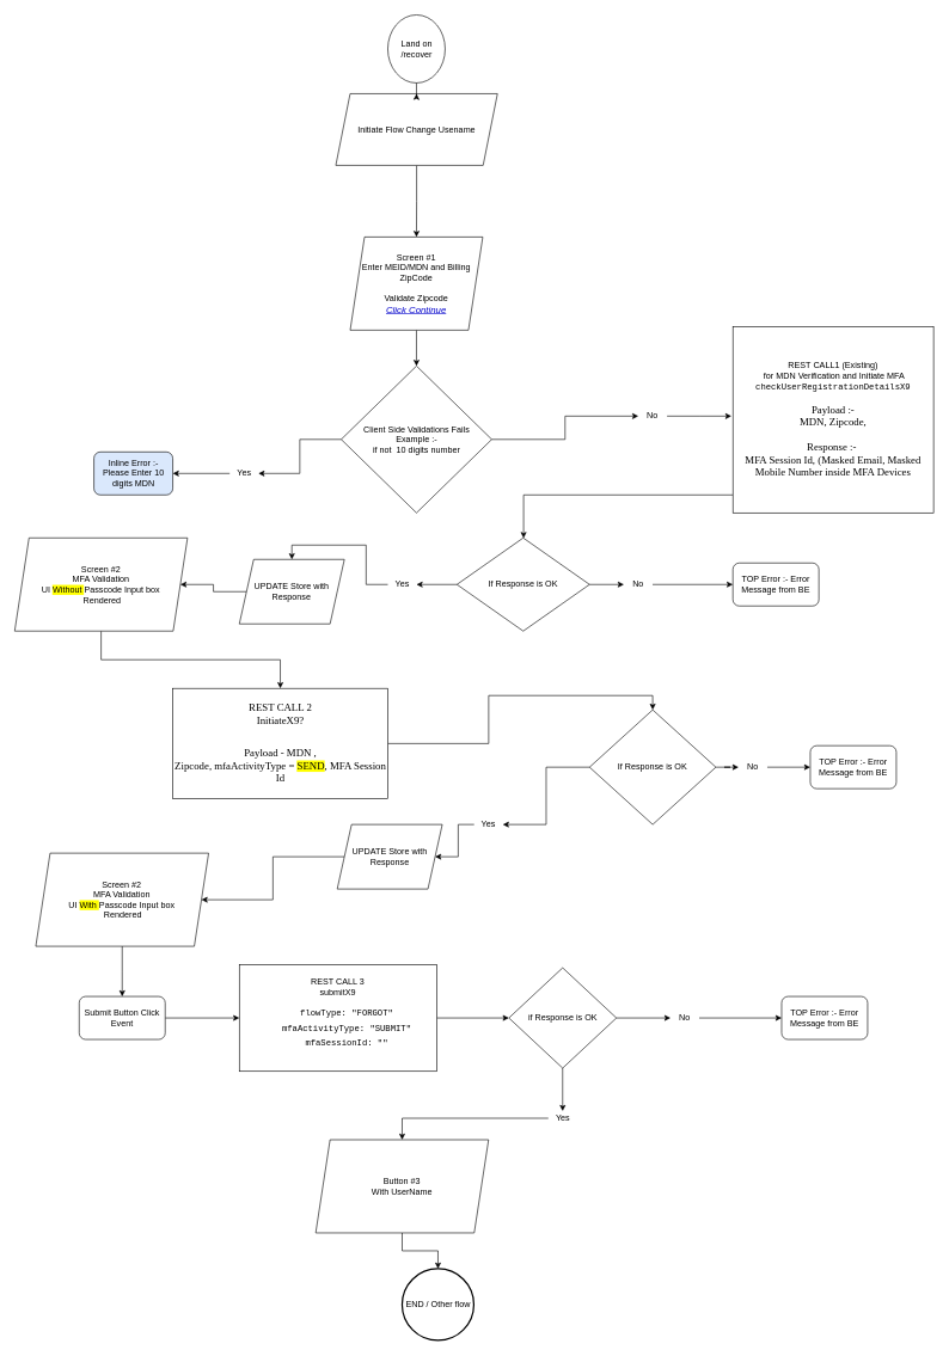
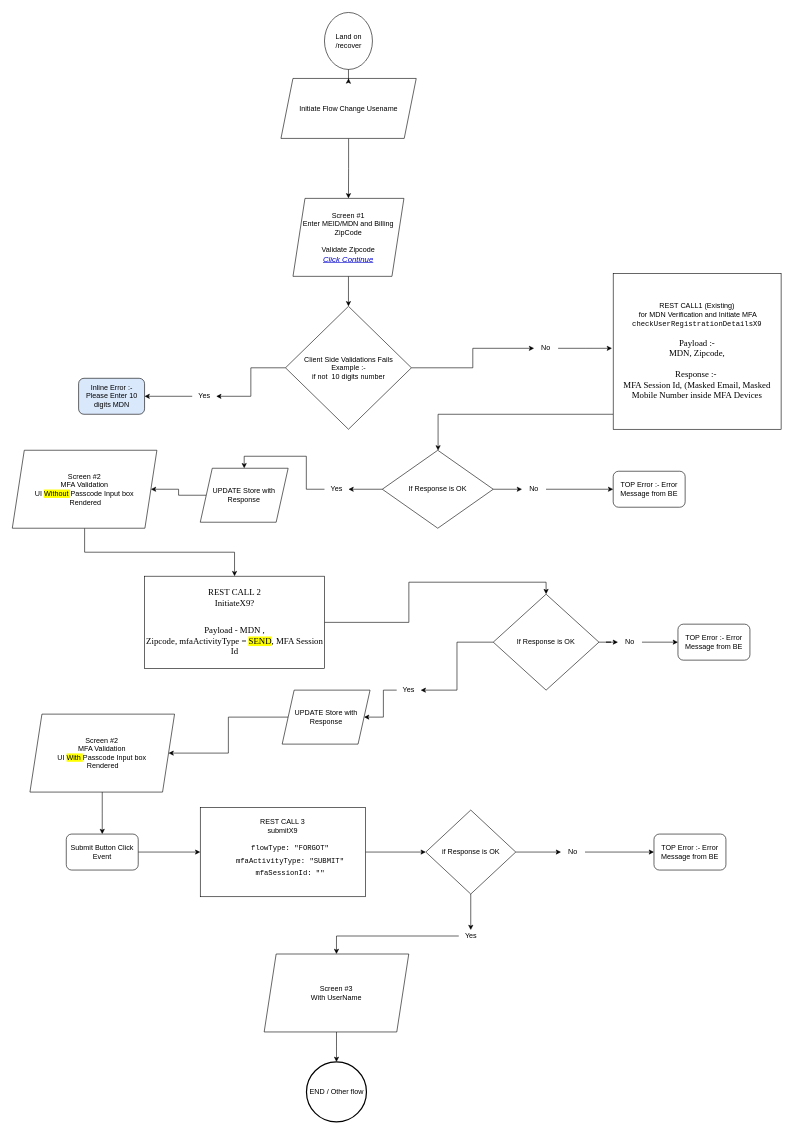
  <mxCell id="0" />
  <mxCell id="1" parent="0" />
  <mxCell id="2" style="edgeStyle=orthogonalEdgeStyle;rounded=0;orthogonalLoop=1;jettySize=auto;html=1;entryX=0.5;entryY=0;entryDx=0;entryDy=0;" parent="1" source="57" target="5" edge="1"><mxGeometry relative="1" as="geometry" /></mxCell>
  <mxCell id="3" value="Land on /recover" style="ellipse;whiteSpace=wrap;html=1;aspect=fixed;" parent="1" vertex="1"><mxGeometry x="540.56" y="20" width="80" height="95" as="geometry" /></mxCell>
  <mxCell id="4" style="edgeStyle=orthogonalEdgeStyle;rounded=0;orthogonalLoop=1;jettySize=auto;html=1;" edge="1" parent="1" source="5" target="33"><mxGeometry relative="1" as="geometry"><mxPoint x="450" y="570" as="targetPoint" /></mxGeometry></mxCell>
  <mxCell id="5" value="Screen #1&lt;br&gt;Enter MEID/MDN and Billing ZipCode&lt;br&gt;&lt;br&gt;Validate Zipcode&lt;br&gt;&lt;font color=&quot;#0000cc&quot; style=&quot;font-size: 13px&quot;&gt;&lt;i&gt;&lt;u&gt;Click Continue&lt;/u&gt;&lt;/i&gt;&lt;/font&gt;" style="shape=parallelogram;perimeter=parallelogramPerimeter;whiteSpace=wrap;html=1;fixedSize=1;" parent="1" vertex="1"><mxGeometry x="488.06" y="330" width="185" height="130" as="geometry" /></mxCell>
  <mxCell id="6" style="edgeStyle=orthogonalEdgeStyle;rounded=0;orthogonalLoop=1;jettySize=auto;html=1;" parent="1" source="37" target="9" edge="1"><mxGeometry relative="1" as="geometry" /></mxCell>
  <mxCell id="7" style="edgeStyle=orthogonalEdgeStyle;rounded=0;orthogonalLoop=1;jettySize=auto;html=1;entryX=0.5;entryY=0;entryDx=0;entryDy=0;" edge="1" parent="1" source="45" target="52"><mxGeometry relative="1" as="geometry" /></mxCell>
  <mxCell id="8" value="If Response is OK" style="rhombus;whiteSpace=wrap;html=1;" parent="1" vertex="1"><mxGeometry x="637" y="750" width="185" height="130" as="geometry" /></mxCell>
  <mxCell id="9" value="TOP Error :- Error Message from BE" style="rounded=1;whiteSpace=wrap;html=1;" parent="1" vertex="1"><mxGeometry x="1022" y="785" width="120" height="60" as="geometry" /></mxCell>
  <mxCell id="10" style="edgeStyle=orthogonalEdgeStyle;rounded=0;orthogonalLoop=1;jettySize=auto;html=1;entryX=0;entryY=0.5;entryDx=0;entryDy=0;" edge="1" parent="1" source="47" target="13"><mxGeometry relative="1" as="geometry" /></mxCell>
  <mxCell id="11" style="edgeStyle=orthogonalEdgeStyle;rounded=0;orthogonalLoop=1;jettySize=auto;html=1;" edge="1" parent="1" source="53" target="23"><mxGeometry relative="1" as="geometry" /></mxCell>
  <mxCell id="12" value="If Response is OK&lt;span&gt;&lt;br&gt;&lt;/span&gt;" style="rhombus;whiteSpace=wrap;html=1;" parent="1" vertex="1"><mxGeometry x="822" y="990" width="176.25" height="160" as="geometry" /></mxCell>
  <mxCell id="13" value="TOP Error :- Error Message from BE" style="rounded=1;whiteSpace=wrap;html=1;" parent="1" vertex="1"><mxGeometry x="1130" y="1040" width="120" height="60" as="geometry" /></mxCell>
  <mxCell id="14" style="edgeStyle=orthogonalEdgeStyle;rounded=0;orthogonalLoop=1;jettySize=auto;html=1;" edge="1" parent="1" source="15" target="19"><mxGeometry relative="1" as="geometry" /></mxCell>
  <mxCell id="15" value="Screen #2&lt;br&gt;MFA Validation&lt;br&gt;UI &lt;span style=&quot;background-color: rgb(255 , 255 , 0)&quot;&gt;Without&lt;font color=&quot;#ffff33&quot;&gt; &lt;/font&gt;&lt;/span&gt;Passcode Input box&lt;br&gt;&amp;nbsp;Rendered" style="shape=parallelogram;perimeter=parallelogramPerimeter;whiteSpace=wrap;html=1;fixedSize=1;" parent="1" vertex="1"><mxGeometry x="20" y="750" width="241.13" height="130" as="geometry" /></mxCell>
  <mxCell id="16" style="edgeStyle=orthogonalEdgeStyle;rounded=0;orthogonalLoop=1;jettySize=auto;html=1;entryX=0;entryY=0.5;entryDx=0;entryDy=0;" edge="1" parent="1" source="17" target="28"><mxGeometry relative="1" as="geometry" /></mxCell>
  <mxCell id="17" value="REST CALL 3&lt;br&gt;submitX9&lt;br&gt;&lt;ol class=&quot;children expanded&quot; style=&quot;box-sizing: border-box ; min-width: 0px ; min-height: 0px ; list-style-type: none ; padding-left: 10px ; font-family: &amp;#34;consolas&amp;#34; , &amp;#34;lucida console&amp;#34; , &amp;#34;courier new&amp;#34; , monospace&quot;&gt;&lt;li tabindex=&quot;0&quot; class=&quot;force-white-icons selected&quot; style=&quot;box-sizing: border-box ; min-width: 0px ; min-height: 12px ; outline-width: 0px ; text-overflow: ellipsis ; position: relative ; display: block ; align-items: center ; padding-left: 5px ; line-height: 20px ; margin-top: 1px ; margin-left: 10px&quot;&gt;&lt;span class=&quot;name-and-value&quot; style=&quot;box-sizing: border-box ; min-width: 0px ; min-height: 0px ; overflow: hidden ; text-overflow: ellipsis ; line-height: 16px&quot;&gt;&lt;span class=&quot;name&quot; style=&quot;box-sizing: border-box ; min-width: 0px ; min-height: 0px&quot;&gt;flowType&lt;/span&gt;:&amp;nbsp;&lt;span class=&quot;object-value-string value&quot; style=&quot;box-sizing: border-box ; min-width: 0px ; min-height: 0px&quot;&gt;&lt;span class=&quot;object-value-string-quote&quot; style=&quot;box-sizing: border-box ; min-width: 0px ; min-height: 0px&quot;&gt;&quot;&lt;/span&gt;FORGOT&lt;span class=&quot;object-value-string-quote&quot; style=&quot;box-sizing: border-box ; min-width: 0px ; min-height: 0px&quot;&gt;&quot;&lt;/span&gt;&lt;/span&gt;&lt;/span&gt;&lt;/li&gt;&lt;li style=&quot;box-sizing: border-box ; min-width: 0px ; min-height: 12px ; text-overflow: ellipsis ; position: relative ; display: block ; align-items: center ; padding-left: 5px ; line-height: 20px ; margin-top: 1px ; margin-left: 10px&quot;&gt;&lt;span class=&quot;name-and-value&quot; style=&quot;box-sizing: border-box ; min-width: 0px ; min-height: 0px ; overflow: hidden ; text-overflow: ellipsis ; line-height: 16px&quot;&gt;&lt;span class=&quot;name&quot; style=&quot;box-sizing: border-box ; min-width: 0px ; min-height: 0px&quot;&gt;mfaActivityType&lt;/span&gt;:&amp;nbsp;&lt;span class=&quot;object-value-string value&quot; style=&quot;box-sizing: border-box ; min-width: 0px ; min-height: 0px&quot;&gt;&lt;span class=&quot;object-value-string-quote&quot; style=&quot;box-sizing: border-box ; min-width: 0px ; min-height: 0px&quot;&gt;&quot;&lt;/span&gt;SUBMIT&lt;span class=&quot;object-value-string-quote&quot; style=&quot;box-sizing: border-box ; min-width: 0px ; min-height: 0px&quot;&gt;&quot;&lt;/span&gt;&lt;/span&gt;&lt;/span&gt;&lt;/li&gt;&lt;li style=&quot;box-sizing: border-box ; min-width: 0px ; min-height: 12px ; text-overflow: ellipsis ; position: relative ; display: block ; align-items: center ; padding-left: 5px ; line-height: 20px ; margin-top: 1px ; margin-left: 10px&quot;&gt;&lt;span class=&quot;name-and-value&quot; style=&quot;box-sizing: border-box ; min-width: 0px ; min-height: 0px ; overflow: hidden ; text-overflow: ellipsis ; line-height: 16px&quot;&gt;&lt;span class=&quot;name&quot; style=&quot;box-sizing: border-box ; min-width: 0px ; min-height: 0px&quot;&gt;mfaSessionId&lt;/span&gt;:&amp;nbsp;&lt;span class=&quot;object-value-string value&quot; style=&quot;box-sizing: border-box ; min-width: 0px ; min-height: 0px&quot;&gt;&lt;span class=&quot;object-value-string-quote&quot; style=&quot;box-sizing: border-box ; min-width: 0px ; min-height: 0px&quot;&gt;&quot;&lt;/span&gt;&lt;span class=&quot;object-value-string-quote&quot; style=&quot;box-sizing: border-box ; min-width: 0px ; min-height: 0px&quot;&gt;&quot;&lt;/span&gt;&lt;/span&gt;&lt;/span&gt;&lt;/li&gt;&lt;/ol&gt;" style="whiteSpace=wrap;html=1;" parent="1" vertex="1"><mxGeometry x="333.44" y="1345.5" width="275.5" height="149" as="geometry" /></mxCell>
  <mxCell id="18" style="edgeStyle=orthogonalEdgeStyle;rounded=0;orthogonalLoop=1;jettySize=auto;html=1;entryX=0.5;entryY=0;entryDx=0;entryDy=0;" edge="1" parent="1" source="19" target="12"><mxGeometry relative="1" as="geometry" /></mxCell>
  <mxCell id="19" value="&lt;span style=&quot;font-family: &amp;#34;calibri&amp;#34; ; font-size: 14.667px&quot;&gt;REST CALL 2&lt;/span&gt;&lt;p style=&quot;margin: 0in ; font-family: &amp;#34;calibri&amp;#34; ; font-size: 11.0pt&quot;&gt;InitiateX9?&lt;/p&gt;&lt;br&gt;&lt;br&gt;&lt;p style=&quot;margin: 0in ; font-family: &amp;#34;calibri&amp;#34; ; font-size: 11.0pt&quot;&gt;Payload - MDN ,&lt;br&gt;Zipcode, mfaActivityType = &lt;span style=&quot;background-color: rgb(255 , 255 , 0)&quot;&gt;SEND&lt;/span&gt;, MFA Session Id&lt;/p&gt;" style="whiteSpace=wrap;html=1;" parent="1" vertex="1"><mxGeometry x="240.56" y="960" width="300" height="154" as="geometry" /></mxCell>
  <mxCell id="20" style="edgeStyle=orthogonalEdgeStyle;rounded=0;orthogonalLoop=1;jettySize=auto;html=1;" edge="1" parent="1" source="21" target="8"><mxGeometry relative="1" as="geometry"><Array as="points"><mxPoint x="1199" y="690" /><mxPoint x="730" y="690" /></Array></mxGeometry></mxCell>
  <mxCell id="21" value="&lt;span style=&quot;text-align: left&quot;&gt;REST CALL1 (Existing)&lt;/span&gt;&lt;br style=&quot;text-align: left&quot;&gt;&lt;span style=&quot;text-align: left&quot;&gt;&amp;nbsp;for MDN Verification and Initiate MFA&lt;/span&gt;&lt;br style=&quot;text-align: left&quot;&gt;&lt;font face=&quot;consolas, lucida console, courier new, monospace&quot; style=&quot;text-align: left&quot;&gt;checkUserRegistrationDetailsX9&lt;br&gt;&lt;br&gt;&lt;/font&gt;&lt;p style=&quot;margin: 0in ; font-family: &amp;#34;calibri&amp;#34; ; font-size: 11pt&quot;&gt;Payload :-&lt;/p&gt;&lt;p style=&quot;margin: 0in ; font-family: &amp;#34;calibri&amp;#34; ; font-size: 11pt&quot;&gt;MDN, Zipcode,&lt;/p&gt;&lt;p style=&quot;margin: 0in ; font-family: &amp;#34;calibri&amp;#34; ; font-size: 11pt&quot;&gt;&lt;span style=&quot;background-color: rgb(255 , 255 , 0)&quot;&gt;&lt;br&gt;&lt;/span&gt;&lt;/p&gt;&lt;p style=&quot;margin: 0in ; font-family: &amp;#34;calibri&amp;#34; ; font-size: 11pt&quot;&gt;Response :-&amp;nbsp;&lt;/p&gt;&lt;p style=&quot;margin: 0in ; font-family: &amp;#34;calibri&amp;#34; ; font-size: 11pt&quot;&gt;MFA Session Id, (Masked Email, Masked Mobile Number inside MFA Devices&lt;/p&gt;" style="whiteSpace=wrap;html=1;" vertex="1" parent="1"><mxGeometry x="1022" y="455" width="280" height="260" as="geometry" /></mxCell>
  <mxCell id="22" style="edgeStyle=orthogonalEdgeStyle;rounded=0;orthogonalLoop=1;jettySize=auto;html=1;entryX=0.5;entryY=0;entryDx=0;entryDy=0;" edge="1" parent="1" source="23" target="40"><mxGeometry relative="1" as="geometry" /></mxCell>
  <mxCell id="23" value="Screen #2&lt;br&gt;MFA Validation&lt;br&gt;UI &lt;span style=&quot;background-color: rgb(255 , 255 , 0)&quot;&gt;With&lt;font color=&quot;#ffff33&quot;&gt;&amp;nbsp;&lt;/font&gt;&lt;/span&gt;Passcode Input box&lt;br&gt;&amp;nbsp;Rendered" style="shape=parallelogram;perimeter=parallelogramPerimeter;whiteSpace=wrap;html=1;fixedSize=1;" vertex="1" parent="1"><mxGeometry x="49.43" y="1190" width="241.13" height="130" as="geometry" /></mxCell>
  <mxCell id="24" style="edgeStyle=orthogonalEdgeStyle;rounded=0;orthogonalLoop=1;jettySize=auto;html=1;" edge="1" parent="1" source="25" target="29"><mxGeometry relative="1" as="geometry" /></mxCell>
- <mxCell id="25" value="Button #3&lt;br&gt;With UserName" style="shape=parallelogram;perimeter=parallelogramPerimeter;whiteSpace=wrap;html=1;fixedSize=1;" vertex="1" parent="1"><mxGeometry x="439.99" y="1590" width="241.13" height="130" as="geometry" /></mxCell>
+ <mxCell id="25" value="Screen #3&lt;br&gt;With UserName" style="shape=parallelogram;perimeter=parallelogramPerimeter;whiteSpace=wrap;html=1;fixedSize=1;" vertex="1" parent="1"><mxGeometry x="439.99" y="1590" width="241.13" height="130" as="geometry" /></mxCell>
  <mxCell id="26" style="edgeStyle=orthogonalEdgeStyle;rounded=0;orthogonalLoop=1;jettySize=auto;html=1;entryX=0.5;entryY=0;entryDx=0;entryDy=0;" edge="1" parent="1" source="43" target="25"><mxGeometry relative="1" as="geometry" /></mxCell>
  <mxCell id="27" style="edgeStyle=orthogonalEdgeStyle;rounded=0;orthogonalLoop=1;jettySize=auto;html=1;entryX=0;entryY=0.5;entryDx=0;entryDy=0;" edge="1" parent="1" source="41" target="30"><mxGeometry relative="1" as="geometry" /></mxCell>
  <mxCell id="28" value="if Response is OK" style="rhombus;whiteSpace=wrap;html=1;" vertex="1" parent="1"><mxGeometry x="709.5" y="1350" width="150" height="140" as="geometry" /></mxCell>
- <mxCell id="29" value="END / Other flow" style="strokeWidth=2;html=1;shape=mxgraph.flowchart.start_2;whiteSpace=wrap;" vertex="1" parent="1"><mxGeometry x="560.56" y="1770" width="100" height="100" as="geometry" /></mxCell>
+ <mxCell id="29" value="END / Other flow" style="strokeWidth=2;html=1;shape=mxgraph.flowchart.start_2;whiteSpace=wrap;" vertex="1" parent="1"><mxGeometry x="510.56" y="1770" width="100" height="100" as="geometry" /></mxCell>
  <mxCell id="30" value="TOP Error :- Error Message from BE" style="rounded=1;whiteSpace=wrap;html=1;" vertex="1" parent="1"><mxGeometry x="1090" y="1390" width="120" height="60" as="geometry" /></mxCell>
  <mxCell id="31" style="edgeStyle=orthogonalEdgeStyle;rounded=0;orthogonalLoop=1;jettySize=auto;html=1;entryX=1;entryY=0.5;entryDx=0;entryDy=0;" edge="1" parent="1" source="35" target="34"><mxGeometry relative="1" as="geometry"><mxPoint x="220" y="585" as="targetPoint" /></mxGeometry></mxCell>
  <mxCell id="32" style="edgeStyle=orthogonalEdgeStyle;rounded=0;orthogonalLoop=1;jettySize=auto;html=1;" edge="1" parent="1" source="55"><mxGeometry relative="1" as="geometry"><mxPoint x="1020" y="580" as="targetPoint" /></mxGeometry></mxCell>
  <mxCell id="33" value="Client Side Validations Fails&lt;br&gt;&amp;nbsp;Example :-&amp;nbsp;&lt;br&gt;if not&amp;nbsp; 10 digits number" style="rhombus;whiteSpace=wrap;html=1;" vertex="1" parent="1"><mxGeometry x="475.56" y="510" width="210" height="205" as="geometry" /></mxCell>
  <mxCell id="34" value="Inline Error :- Please Enter 10 digits MDN" style="rounded=1;whiteSpace=wrap;html=1;fillColor=#dae8fc;" vertex="1" parent="1"><mxGeometry x="130.56" y="630" width="110" height="60" as="geometry" /></mxCell>
  <mxCell id="35" value="Yes" style="text;html=1;align=center;verticalAlign=middle;resizable=0;points=[];autosize=1;" vertex="1" parent="1"><mxGeometry x="320" y="650" width="40" height="20" as="geometry" /></mxCell>
  <mxCell id="36" style="edgeStyle=orthogonalEdgeStyle;rounded=0;orthogonalLoop=1;jettySize=auto;html=1;entryX=1;entryY=0.5;entryDx=0;entryDy=0;" edge="1" parent="1" source="33" target="35"><mxGeometry relative="1" as="geometry"><mxPoint x="210" y="585" as="targetPoint" /><mxPoint x="301" y="585" as="sourcePoint" /></mxGeometry></mxCell>
  <mxCell id="37" value="No" style="text;html=1;strokeColor=none;fillColor=none;align=center;verticalAlign=middle;whiteSpace=wrap;rounded=0;" parent="1" vertex="1"><mxGeometry x="870" y="805" width="40" height="20" as="geometry" /></mxCell>
  <mxCell id="38" style="edgeStyle=orthogonalEdgeStyle;rounded=0;orthogonalLoop=1;jettySize=auto;html=1;" edge="1" parent="1" source="8" target="37"><mxGeometry relative="1" as="geometry"><mxPoint x="822" y="815" as="sourcePoint" /><mxPoint x="1022" y="815" as="targetPoint" /></mxGeometry></mxCell>
  <mxCell id="39" style="edgeStyle=orthogonalEdgeStyle;rounded=0;orthogonalLoop=1;jettySize=auto;html=1;" edge="1" parent="1" source="40" target="17"><mxGeometry relative="1" as="geometry" /></mxCell>
  <mxCell id="40" value="Submit Button Click Event" style="whiteSpace=wrap;html=1;rounded=1;" vertex="1" parent="1"><mxGeometry x="110" y="1390" width="120" height="60" as="geometry" /></mxCell>
  <mxCell id="41" value="No" style="text;html=1;strokeColor=none;fillColor=none;align=center;verticalAlign=middle;whiteSpace=wrap;rounded=0;" vertex="1" parent="1"><mxGeometry x="935" y="1410" width="40" height="20" as="geometry" /></mxCell>
  <mxCell id="42" style="edgeStyle=orthogonalEdgeStyle;rounded=0;orthogonalLoop=1;jettySize=auto;html=1;entryX=0;entryY=0.5;entryDx=0;entryDy=0;" edge="1" parent="1" source="28" target="41"><mxGeometry relative="1" as="geometry"><mxPoint x="859.5" y="1420" as="sourcePoint" /><mxPoint x="1060" y="1420" as="targetPoint" /><Array as="points"><mxPoint x="920" y="1420" /></Array></mxGeometry></mxCell>
  <mxCell id="43" value="Yes" style="text;html=1;strokeColor=none;fillColor=none;align=center;verticalAlign=middle;whiteSpace=wrap;rounded=0;" vertex="1" parent="1"><mxGeometry x="764.5" y="1550" width="40" height="20" as="geometry" /></mxCell>
  <mxCell id="44" style="edgeStyle=orthogonalEdgeStyle;rounded=0;orthogonalLoop=1;jettySize=auto;html=1;entryX=0.5;entryY=0;entryDx=0;entryDy=0;" edge="1" parent="1" source="28" target="43"><mxGeometry relative="1" as="geometry"><mxPoint x="784.495" y="1489.995" as="sourcePoint" /><mxPoint x="784.495" y="1660" as="targetPoint" /></mxGeometry></mxCell>
  <mxCell id="45" value="Yes" style="text;html=1;strokeColor=none;fillColor=none;align=center;verticalAlign=middle;whiteSpace=wrap;rounded=0;" parent="1" vertex="1"><mxGeometry x="540.56" y="805" width="40" height="20" as="geometry" /></mxCell>
  <mxCell id="46" style="edgeStyle=orthogonalEdgeStyle;rounded=0;orthogonalLoop=1;jettySize=auto;html=1;" edge="1" parent="1" source="8" target="45"><mxGeometry relative="1" as="geometry"><mxPoint x="637" y="815" as="sourcePoint" /><mxPoint x="501.13" y="815" as="targetPoint" /></mxGeometry></mxCell>
  <mxCell id="47" value="No" style="text;html=1;strokeColor=none;fillColor=none;align=center;verticalAlign=middle;whiteSpace=wrap;rounded=0;" parent="1" vertex="1"><mxGeometry x="1030" y="1060" width="40" height="20" as="geometry" /></mxCell>
  <mxCell id="48" style="edgeStyle=orthogonalEdgeStyle;rounded=0;orthogonalLoop=1;jettySize=auto;html=1;entryX=0;entryY=0.5;entryDx=0;entryDy=0;" edge="1" parent="1" source="12" target="47"><mxGeometry relative="1" as="geometry"><mxPoint x="998.25" y="1070" as="sourcePoint" /><mxPoint x="1130" y="1070" as="targetPoint" /></mxGeometry></mxCell>
  <mxCell id="49" value="Yes" style="text;html=1;strokeColor=none;fillColor=none;align=center;verticalAlign=middle;whiteSpace=wrap;rounded=0;" vertex="1" parent="1"><mxGeometry x="661" y="1140" width="40" height="20" as="geometry" /></mxCell>
  <mxCell id="50" style="edgeStyle=orthogonalEdgeStyle;rounded=0;orthogonalLoop=1;jettySize=auto;html=1;" edge="1" parent="1" source="12" target="49"><mxGeometry relative="1" as="geometry"><mxPoint x="822" y="1070" as="sourcePoint" /><mxPoint x="680.5" y="1185.5" as="targetPoint" /></mxGeometry></mxCell>
  <mxCell id="51" style="edgeStyle=orthogonalEdgeStyle;rounded=0;orthogonalLoop=1;jettySize=auto;html=1;" edge="1" parent="1" source="52" target="15"><mxGeometry relative="1" as="geometry" /></mxCell>
  <mxCell id="52" value="UPDATE Store with Response" style="shape=parallelogram;perimeter=parallelogramPerimeter;whiteSpace=wrap;html=1;fixedSize=1;" vertex="1" parent="1"><mxGeometry x="333.44" y="780" width="146.56" height="90" as="geometry" /></mxCell>
  <mxCell id="53" value="UPDATE Store with Response" style="shape=parallelogram;perimeter=parallelogramPerimeter;whiteSpace=wrap;html=1;fixedSize=1;" vertex="1" parent="1"><mxGeometry x="470" y="1150" width="146.56" height="90" as="geometry" /></mxCell>
  <mxCell id="54" style="edgeStyle=orthogonalEdgeStyle;rounded=0;orthogonalLoop=1;jettySize=auto;html=1;" edge="1" parent="1" source="49" target="53"><mxGeometry relative="1" as="geometry"><mxPoint x="661" y="1150" as="sourcePoint" /><mxPoint x="310.6" y="1200" as="targetPoint" /></mxGeometry></mxCell>
  <mxCell id="55" value="No" style="text;html=1;strokeColor=none;fillColor=none;align=center;verticalAlign=middle;whiteSpace=wrap;rounded=0;" vertex="1" parent="1"><mxGeometry x="890.13" y="570" width="40" height="20" as="geometry" /></mxCell>
  <mxCell id="56" style="edgeStyle=orthogonalEdgeStyle;rounded=0;orthogonalLoop=1;jettySize=auto;html=1;" edge="1" parent="1" source="33" target="55"><mxGeometry relative="1" as="geometry"><mxPoint x="1020" y="580" as="targetPoint" /><mxPoint x="685.56" y="612.5" as="sourcePoint" /></mxGeometry></mxCell>
  <mxCell id="57" value="Initiate Flow Change Usename" style="shape=parallelogram;perimeter=parallelogramPerimeter;whiteSpace=wrap;html=1;fixedSize=1;" vertex="1" parent="1"><mxGeometry x="468" y="130" width="225.56" height="100" as="geometry" /></mxCell>
  <mxCell id="58" style="edgeStyle=orthogonalEdgeStyle;rounded=0;orthogonalLoop=1;jettySize=auto;html=1;entryX=0.5;entryY=0;entryDx=0;entryDy=0;" edge="1" parent="1" source="3" target="57"><mxGeometry relative="1" as="geometry"><mxPoint x="580.56" y="100" as="sourcePoint" /><mxPoint x="580.56" y="330" as="targetPoint" /></mxGeometry></mxCell>
